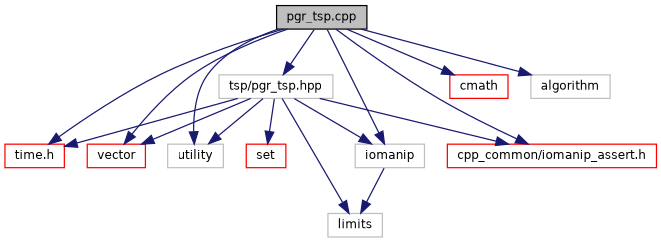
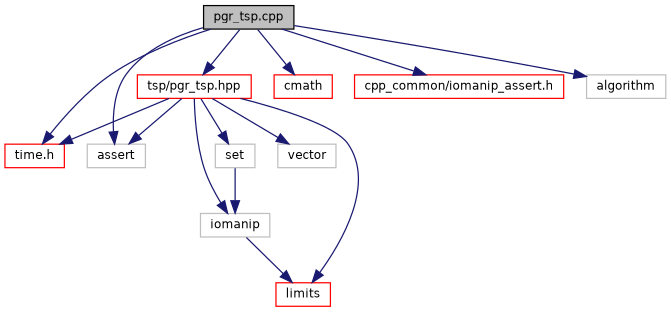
  digraph {
    node [color=grey75 fillcolor=white fontname=Helvetica fontsize=10 shape=record style=filled]
    edge [color=midnightblue fontname=Helvetica fontsize=10 labelfontname=Helvetica labelfontsize=10 style=solid]
    n1 [color=black fillcolor=grey75 fontcolor=black height=0.2 label="pgr_tsp.cpp" width=0.4]
-   n2 [height=0.2 label="tsp/pgr_tsp.hpp" width=0.4]
+   n2 [color=red height=0.2 label="tsp/pgr_tsp.hpp" width=0.4]
    n3 [color=red height=0.2 label="time.h" width=0.4]
-   n4 [color=red height=0.2 label=vector width=0.4]
-   n5 [height=0.2 label=utility width=0.4]
+   n4 [height=0.2 label=vector width=0.4]
+   n5 [height=0.2 label=assert width=0.4]
    n6 [color=red height=0.2 label=cmath width=0.4]
    n7 [color=red height=0.2 label="cpp_common/iomanip_assert.h" width=0.4]
    n8 [height=0.2 label=iomanip width=0.4]
    n9 [height=0.2 label=algorithm width=0.4]
-   n10 [color=red height=0.2 label=set width=0.4]
-   n11 [height=0.2 label=limits width=0.4]
+   n10 [height=0.2 label=set width=0.4]
+   n11 [color=red height=0.2 label=limits width=0.4]
    n1 -> n2
    n1 -> n3
-   n1 -> n4
    n1 -> n5
    n1 -> n6
    n1 -> n7
-   n1 -> n8
+   n10 -> n8
    n1 -> n9
    n2 -> n3
    n2 -> n4
    n2 -> n5
-   n2 -> n7
    n2 -> n8
    n2 -> n10
    n2 -> n11
    n8 -> n11
  }
